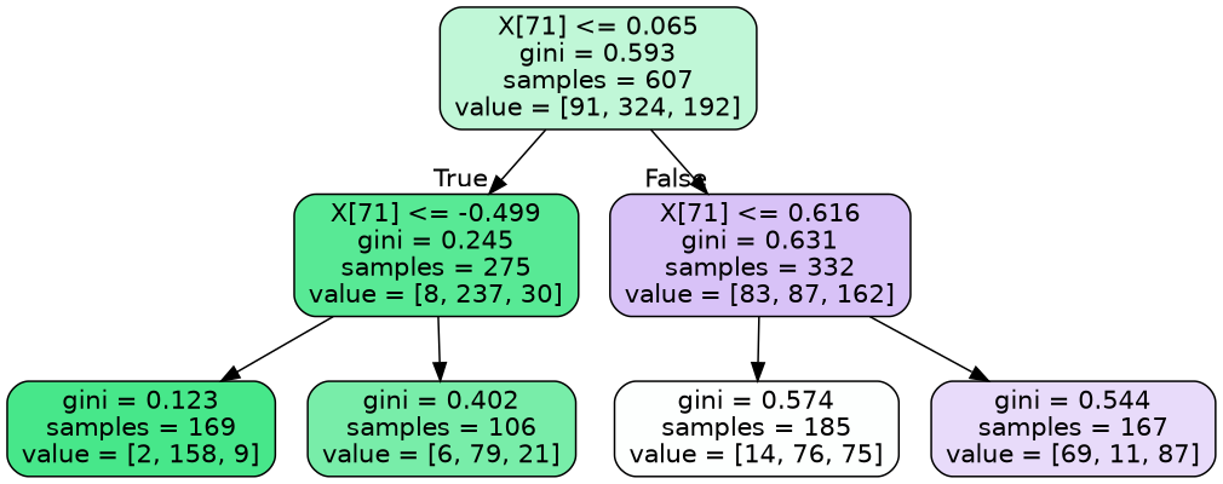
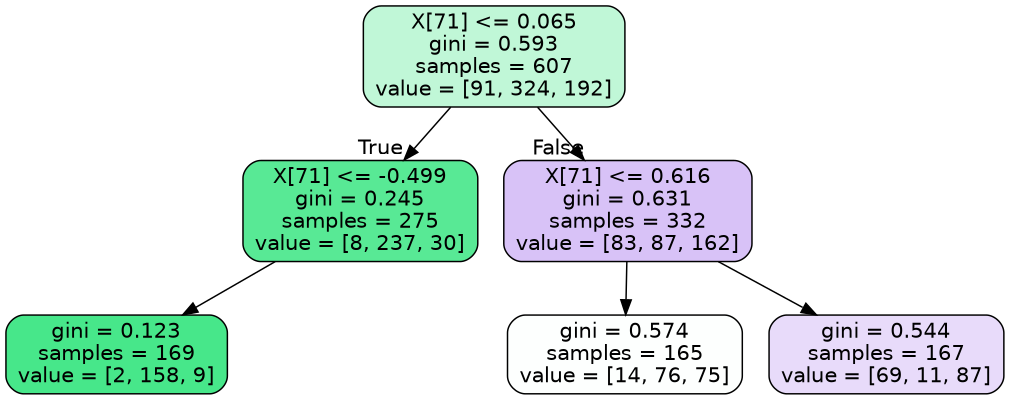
  digraph {
    node [color=black fontname=helvetica shape=box style="filled, rounded"]
    edge [fontname=helvetica]
    n1 [fillcolor="#c0f7d7" label="X[71] <= 0.065\ngini = 0.593\nsamples = 607\nvalue = [91, 324, 192]"]
    n2 [fillcolor="#58e995" label="X[71] <= -0.499\ngini = 0.245\nsamples = 275\nvalue = [8, 237, 30]"]
    n3 [fillcolor="#d8c2f7" label="X[71] <= 0.616\ngini = 0.631\nsamples = 332\nvalue = [83, 87, 162]"]
    n4 [fillcolor="#47e78a" label="gini = 0.123\nsamples = 169\nvalue = [2, 158, 9]"]
-   n5 [fillcolor="#78eda9" label="gini = 0.402\nsamples = 106\nvalue = [6, 79, 21]"]
-   n6 [fillcolor="#fdfffe" label="gini = 0.574\nsamples = 185\nvalue = [14, 76, 75]"]
+   n6 [fillcolor="#fdfffe" label="gini = 0.574\nsamples = 165\nvalue = [14, 76, 75]"]
    n7 [fillcolor="#e8dbfa" label="gini = 0.544\nsamples = 167\nvalue = [69, 11, 87]"]
    n1 -> n2 [headlabel=True labelangle=45 labeldistance=2.5]
    n1 -> n3 [headlabel=False labelangle=-45 labeldistance=2.5]
    n2 -> n4
-   n2 -> n5
    n3 -> n6
    n3 -> n7
  }
